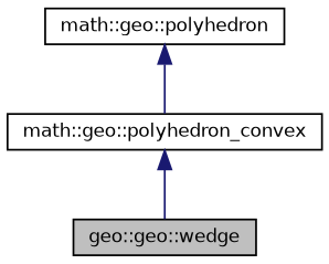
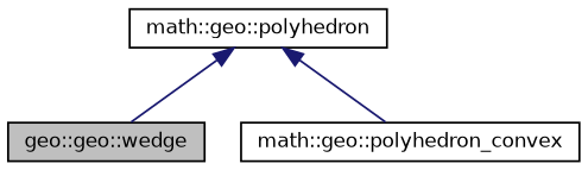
  digraph {
    node [color=black fillcolor=white fontname=Helvetica fontsize=10 shape=record style=filled]
    edge [color=midnightblue dir=back fontname=Helvetica fontsize=10 labelfontname=Helvetica labelfontsize=10 style=solid]
    n1 [fillcolor=grey75 fontcolor=black height=0.2 label="geo::geo::wedge" width=0.4]
    n2 [height=0.2 label="math::geo::polyhedron_convex" width=0.4]
    n3 [height=0.2 label="math::geo::polyhedron" width=0.4]
-   n2 -> n1
+   n3 -> n1
    n3 -> n2
  }
